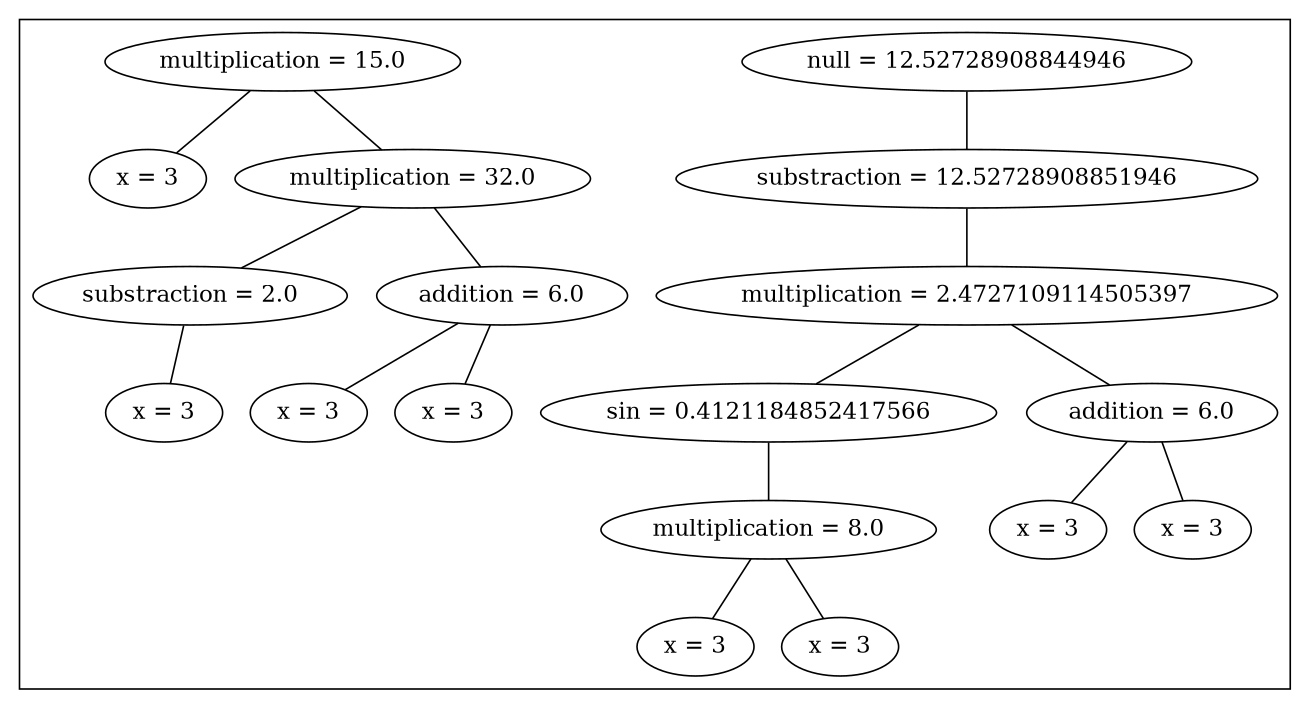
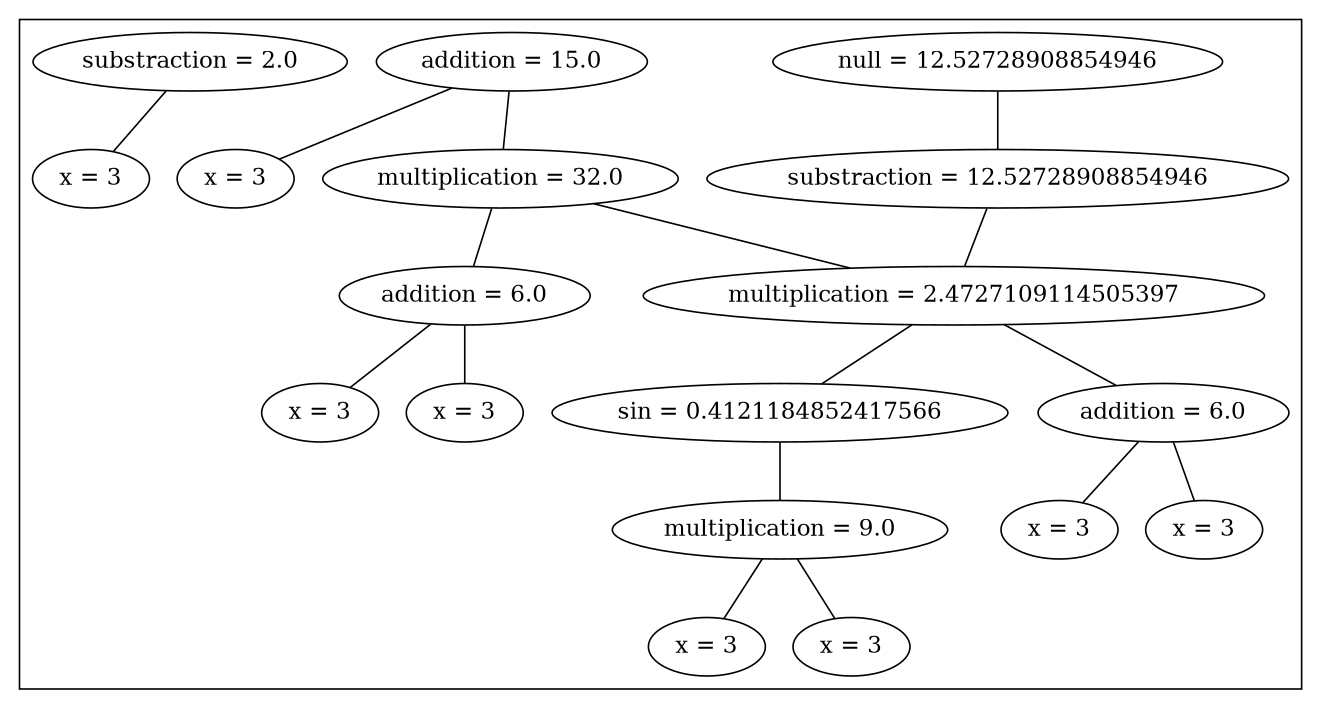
  graph {
-   n1 [label="null = 12.52728908844946"]
-   n2 [label="substraction = 12.52728908851946"]
-   n3 [label="multiplication = 15.0"]
+   n1 [label="null = 12.52728908854946"]
+   n2 [label="substraction = 12.52728908854946"]
+   n3 [label="addition = 15.0"]
    n4 [label="multiplication = 2.4727109114505397"]
    n5 [label="x = 3"]
    n6 [label="multiplication = 32.0"]
    n7 [label="substraction = 2.0"]
    n8 [label="addition = 6.0"]
    n9 [label="x = 3"]
    n10 [label="x = 3"]
    n11 [label="x = 3"]
    n12 [label="sin = 0.4121184852417566"]
    n13 [label="addition = 6.0"]
-   n14 [label="multiplication = 8.0"]
+   n14 [label="multiplication = 9.0"]
    n15 [label="x = 3"]
    n16 [label="x = 3"]
    n17 [label="x = 3"]
    n18 [label="x = 3"]
    subgraph cluster_1 {
      n1
      n2
      n3
      n4
      n5
      n6
      n7
      n8
      n9
      n10
      n11
      n12
      n13
      n14
      n15
      n16
      n17
      n18
    }
    n1 -- n2
    n2 -- n4
    n3 -- n5
    n3 -- n6
    n4 -- n12
    n4 -- n13
-   n6 -- n7
+   n6 -- n4
    n6 -- n8
    n7 -- n9
    n8 -- n10
    n8 -- n11
    n12 -- n14
    n13 -- n17
    n13 -- n18
    n14 -- n15
    n14 -- n16
  }
